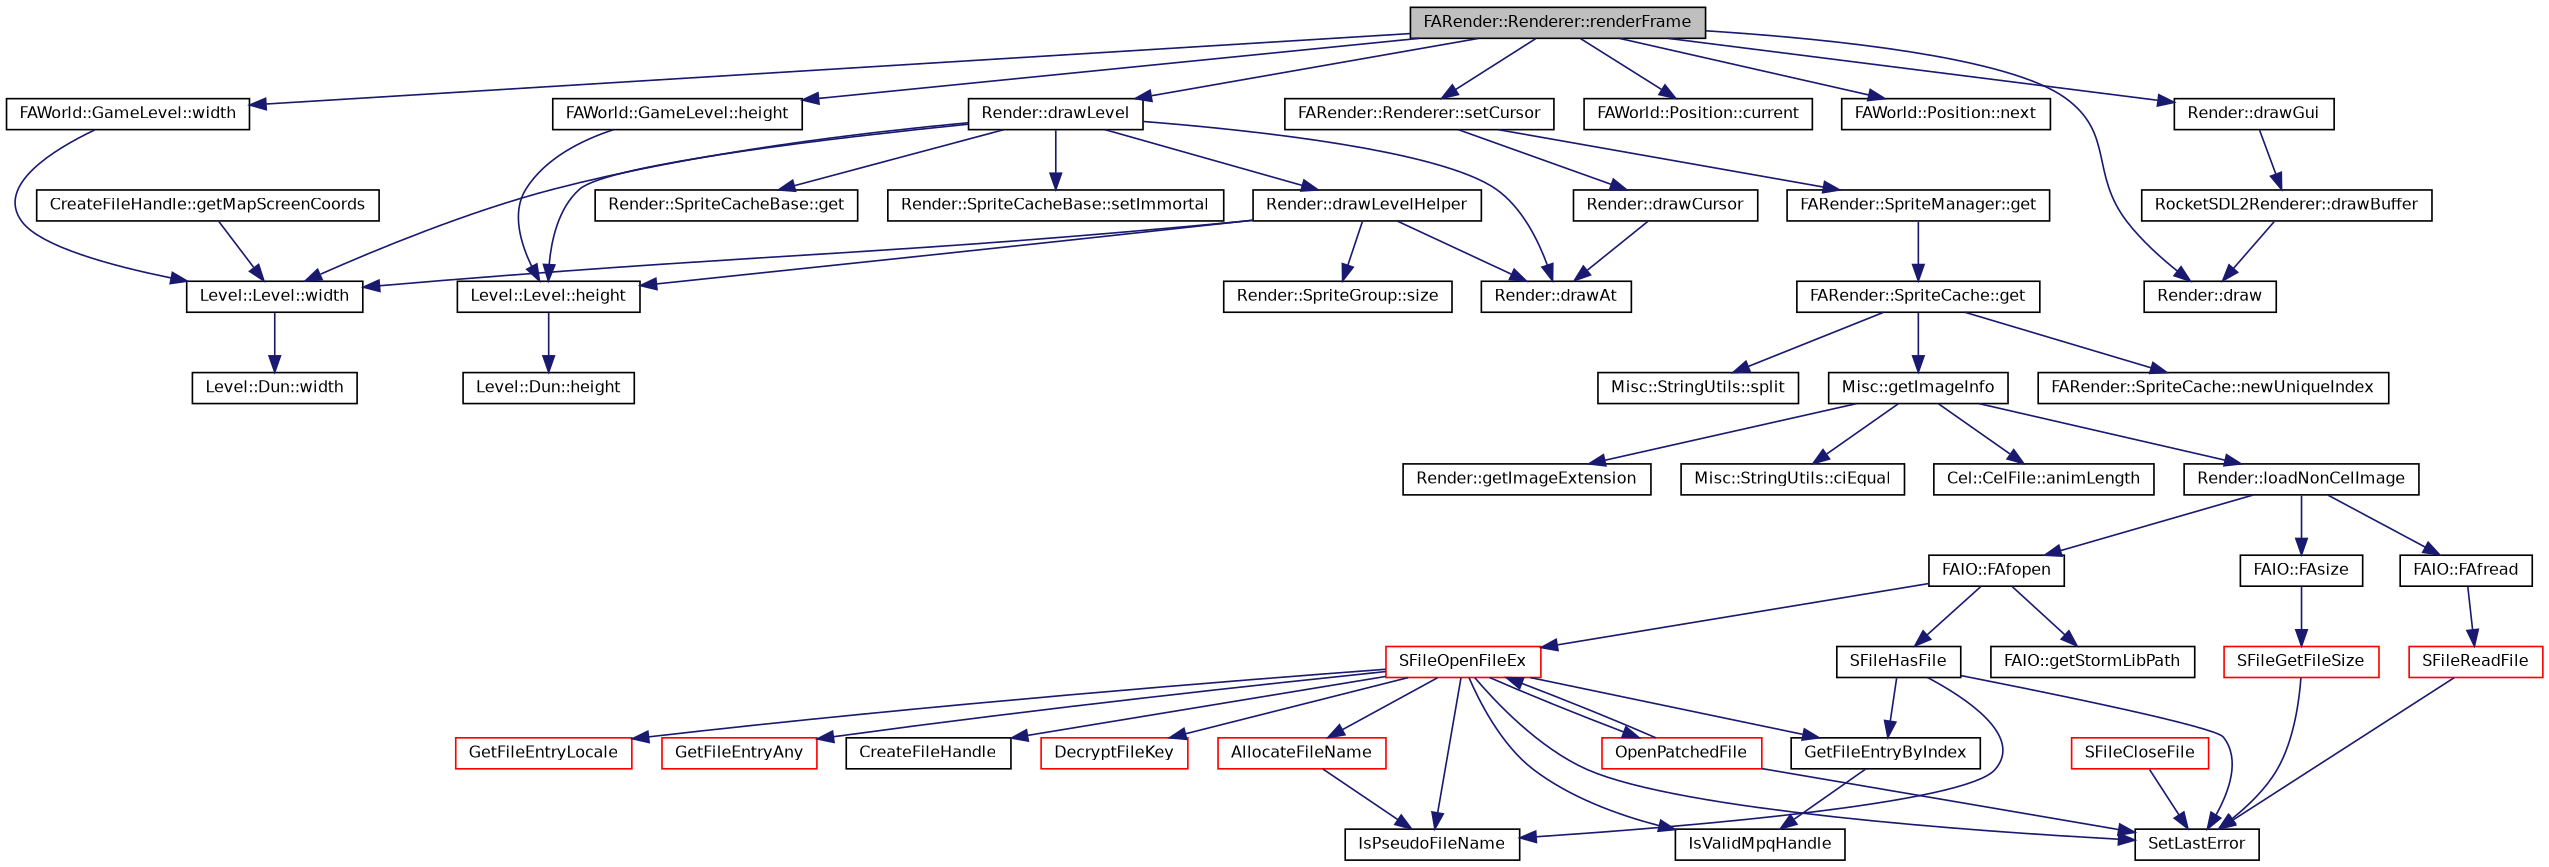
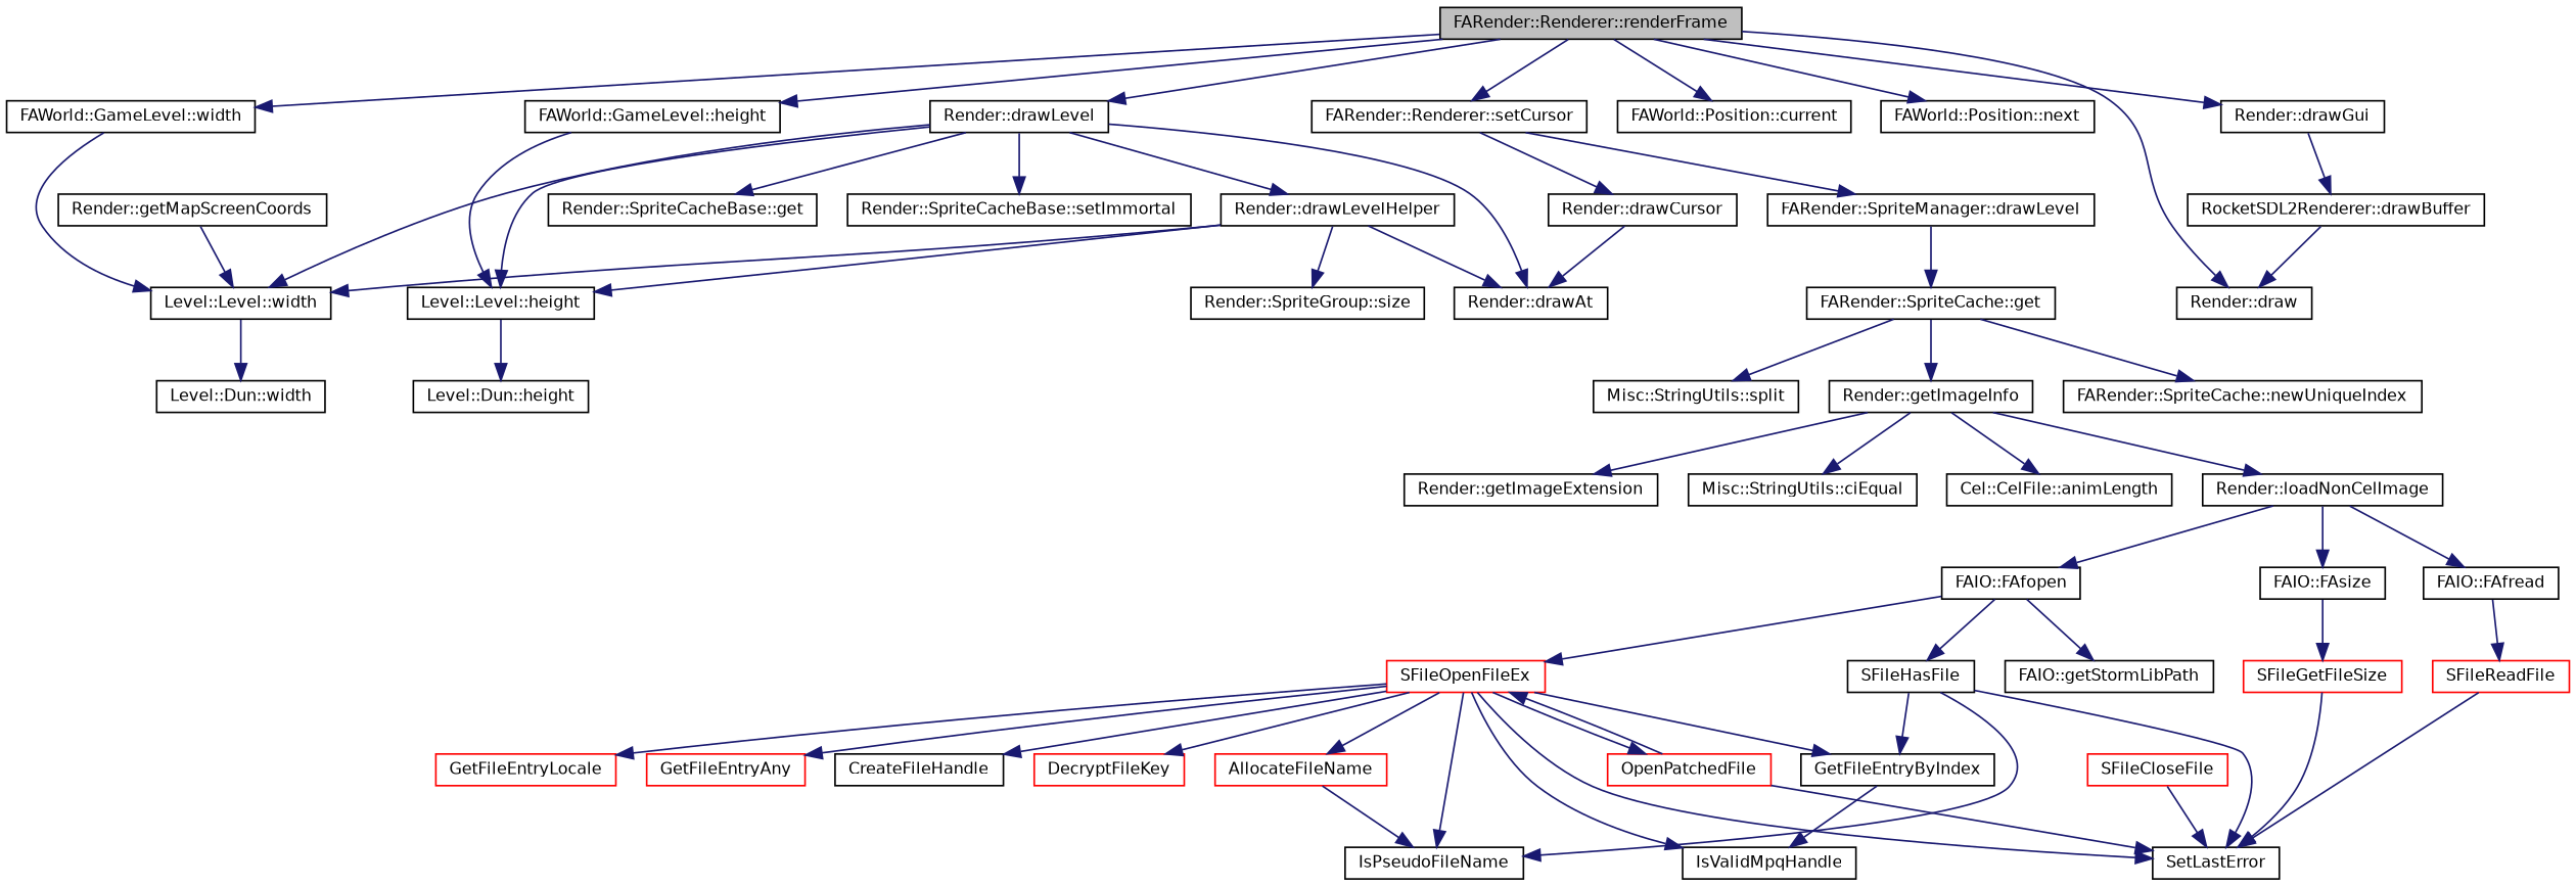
  digraph {
    rankdir=TB
    node [color=black fillcolor=white fontname=Helvetica fontsize=10 shape=record style=filled]
    edge [color=midnightblue fontname=Helvetica fontsize=10 labelfontname=Helvetica labelfontsize=10 style=solid]
    n1 [fillcolor=grey75 fontcolor=black height=0.2 label="FARender::Renderer::renderFrame" width=0.4]
    n2 [height=0.2 label="FAWorld::GameLevel::width" width=0.4]
    n3 [height=0.2 label="FAWorld::GameLevel::height" width=0.4]
    n4 [height=0.2 label="FAWorld::Position::current" width=0.4]
    n5 [height=0.2 label="FAWorld::Position::next" width=0.4]
    n6 [height=0.2 label="Render::drawLevel" width=0.4]
    n7 [height=0.2 label="Render::drawGui" width=0.4]
    n8 [height=0.2 label="Render::draw" width=0.4]
    n9 [height=0.2 label="FARender::Renderer::setCursor" width=0.4]
    n10 [height=0.2 label="Level::Level::width" width=0.4]
    n11 [height=0.2 label="Level::Level::height" width=0.4]
    n12 [height=0.2 label="Render::SpriteCacheBase::get" width=0.4]
    n13 [height=0.2 label="Render::drawLevelHelper" width=0.4]
    n14 [height=0.2 label="Render::drawAt" width=0.4]
    n15 [height=0.2 label="Render::SpriteCacheBase::setImmortal" width=0.4]
    n16 [height=0.2 label="RocketSDL2Renderer::drawBuffer" width=0.4]
-   n17 [height=0.2 label="FARender::SpriteManager::get" width=0.4]
+   n17 [height=0.2 label="FARender::SpriteManager::drawLevel" width=0.4]
    n18 [height=0.2 label="Render::drawCursor" width=0.4]
    n19 [height=0.2 label="Level::Dun::width" width=0.4]
    n20 [height=0.2 label="Level::Dun::height" width=0.4]
-   n21 [height=0.2 label="CreateFileHandle::getMapScreenCoords" width=0.4]
+   n21 [height=0.2 label="Render::getMapScreenCoords" width=0.4]
    n22 [height=0.2 label="Render::SpriteGroup::size" width=0.4]
    n23 [height=0.2 label="FARender::SpriteCache::get" width=0.4]
    n24 [height=0.2 label="FARender::SpriteCache::newUniqueIndex" width=0.4]
    n25 [height=0.2 label="Misc::StringUtils::split" width=0.4]
-   n26 [height=0.2 label="Misc::getImageInfo" width=0.4]
+   n26 [height=0.2 label="Render::getImageInfo" width=0.4]
    n27 [height=0.2 label="Render::getImageExtension" width=0.4]
    n28 [height=0.2 label="Misc::StringUtils::ciEqual" width=0.4]
    n29 [height=0.2 label="Cel::CelFile::animLength" width=0.4]
    n30 [height=0.2 label="Render::loadNonCelImage" width=0.4]
    n31 [height=0.2 label="FAIO::FAfopen" width=0.4]
    n32 [height=0.2 label="FAIO::FAsize" width=0.4]
    n33 [height=0.2 label="FAIO::FAfread" width=0.4]
    n34 [height=0.2 label="FAIO::getStormLibPath" width=0.4]
    n35 [height=0.2 label=SFileHasFile width=0.4]
    n36 [color=red height=0.2 label=SFileOpenFileEx width=0.4]
    n37 [color=red height=0.2 label=SFileGetFileSize width=0.4]
    n38 [color=red height=0.2 label=SFileReadFile width=0.4]
    n39 [height=0.2 label=IsPseudoFileName width=0.4]
    n40 [height=0.2 label=GetFileEntryByIndex width=0.4]
    n41 [height=0.2 label=SetLastError width=0.4]
    n42 [height=0.2 label=IsValidMpqHandle width=0.4]
    n43 [color=red height=0.2 label=GetFileEntryLocale width=0.4]
    n44 [color=red height=0.2 label=OpenPatchedFile width=0.4]
    n45 [color=red height=0.2 label=GetFileEntryAny width=0.4]
    n46 [height=0.2 label=CreateFileHandle width=0.4]
    n47 [color=red height=0.2 label=AllocateFileName width=0.4]
    n48 [color=red height=0.2 label=DecryptFileKey width=0.4]
    n49 [color=red height=0.2 label=SFileCloseFile width=0.4]
    n1 -> n2
    n1 -> n3
    n1 -> n4
    n1 -> n5
    n1 -> n6
    n1 -> n7
    n1 -> n8
    n1 -> n9
    n2 -> n10
    n3 -> n11
    n6 -> n10
    n6 -> n11
    n6 -> n12
    n6 -> n13
    n6 -> n14
    n6 -> n15
    n7 -> n16
    n9 -> n17
    n9 -> n18
    n10 -> n19
    n11 -> n20
    n13 -> n10
    n13 -> n11
    n13 -> n14
    n13 -> n22
    n16 -> n8
    n17 -> n23
    n18 -> n14
    n21 -> n10
    n23 -> n24
    n23 -> n25
    n23 -> n26
    n26 -> n27
    n26 -> n28
    n26 -> n29
    n26 -> n30
    n30 -> n31
    n30 -> n32
    n30 -> n33
    n31 -> n34
    n31 -> n35
    n31 -> n36
    n32 -> n37
    n33 -> n38
    n35 -> n39
    n35 -> n40
    n35 -> n41
    n36 -> n39
    n36 -> n40
    n36 -> n41
    n36 -> n42
    n36 -> n43
    n36 -> n44
    n36 -> n45
    n36 -> n46
    n36 -> n47
    n36 -> n48
    n37 -> n41
    n38 -> n41
    n40 -> n42
    n44 -> n36
    n44 -> n41
    n47 -> n39
    n49 -> n41
  }
